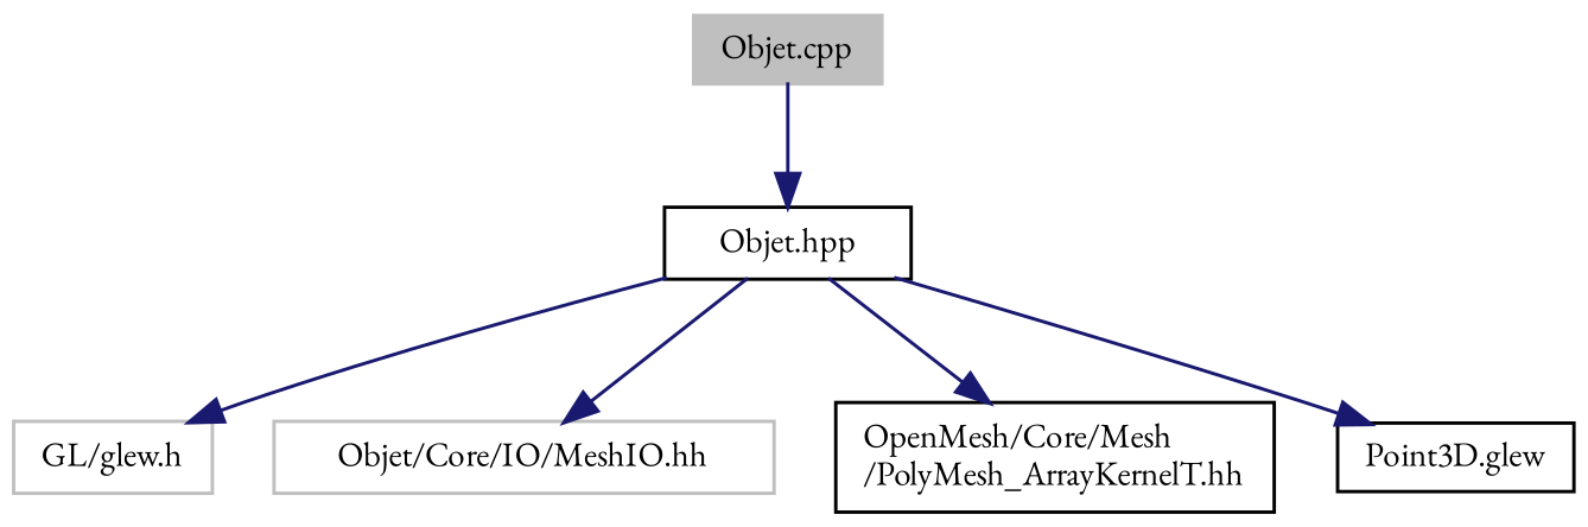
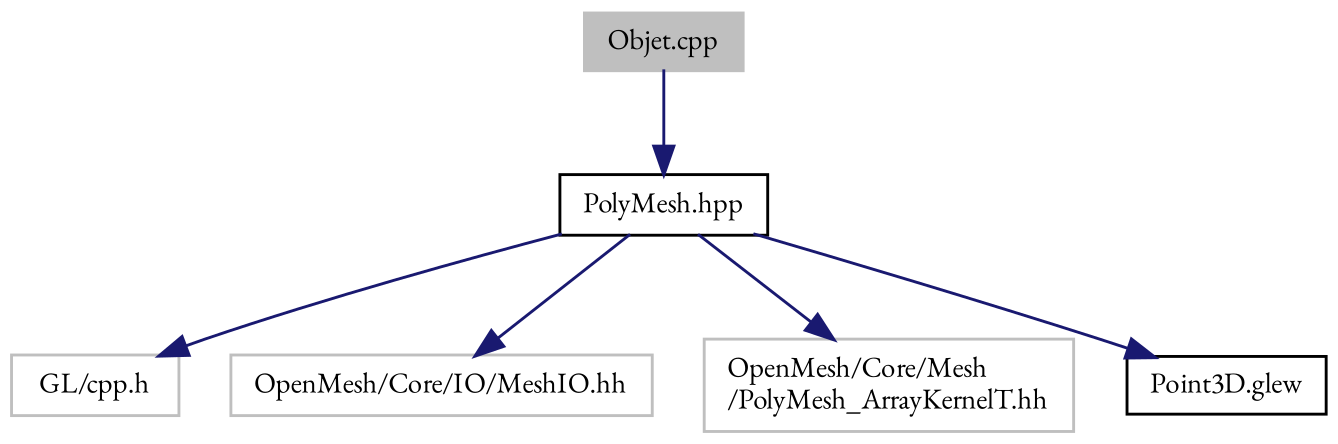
  digraph {
    fontname="EB Garamond"
    node [color=grey75 fillcolor=white fontname="EB Garamond" fontsize=10 shape=record style=filled]
    edge [color=midnightblue fontname="EB Garamond" fontsize=10 labelfontname=Helvetica labelfontsize=10 style=solid]
    n1 [fillcolor=grey75 fontcolor=black height=0.2 label="Objet.cpp" width=0.4]
-   n2 [color=black height=0.2 label="Objet.hpp" width=0.4]
-   n3 [height=0.2 label="GL/glew.h" width=0.4]
-   n4 [height=0.2 label="Objet/Core/IO/MeshIO.hh" width=0.4]
-   n5 [color=black height=0.2 label="OpenMesh/Core/Mesh\l/PolyMesh_ArrayKernelT.hh" width=0.4]
+   n2 [color=black height=0.2 label="PolyMesh.hpp" width=0.4]
+   n3 [height=0.2 label="GL/cpp.h" width=0.4]
+   n4 [height=0.2 label="OpenMesh/Core/IO/MeshIO.hh" width=0.4]
+   n5 [height=0.2 label="OpenMesh/Core/Mesh\l/PolyMesh_ArrayKernelT.hh" width=0.4]
    n6 [color=black height=0.2 label="Point3D.glew" width=0.4]
    n1 -> n2
    n2 -> n3
    n2 -> n4
    n2 -> n5
    n2 -> n6
  }
